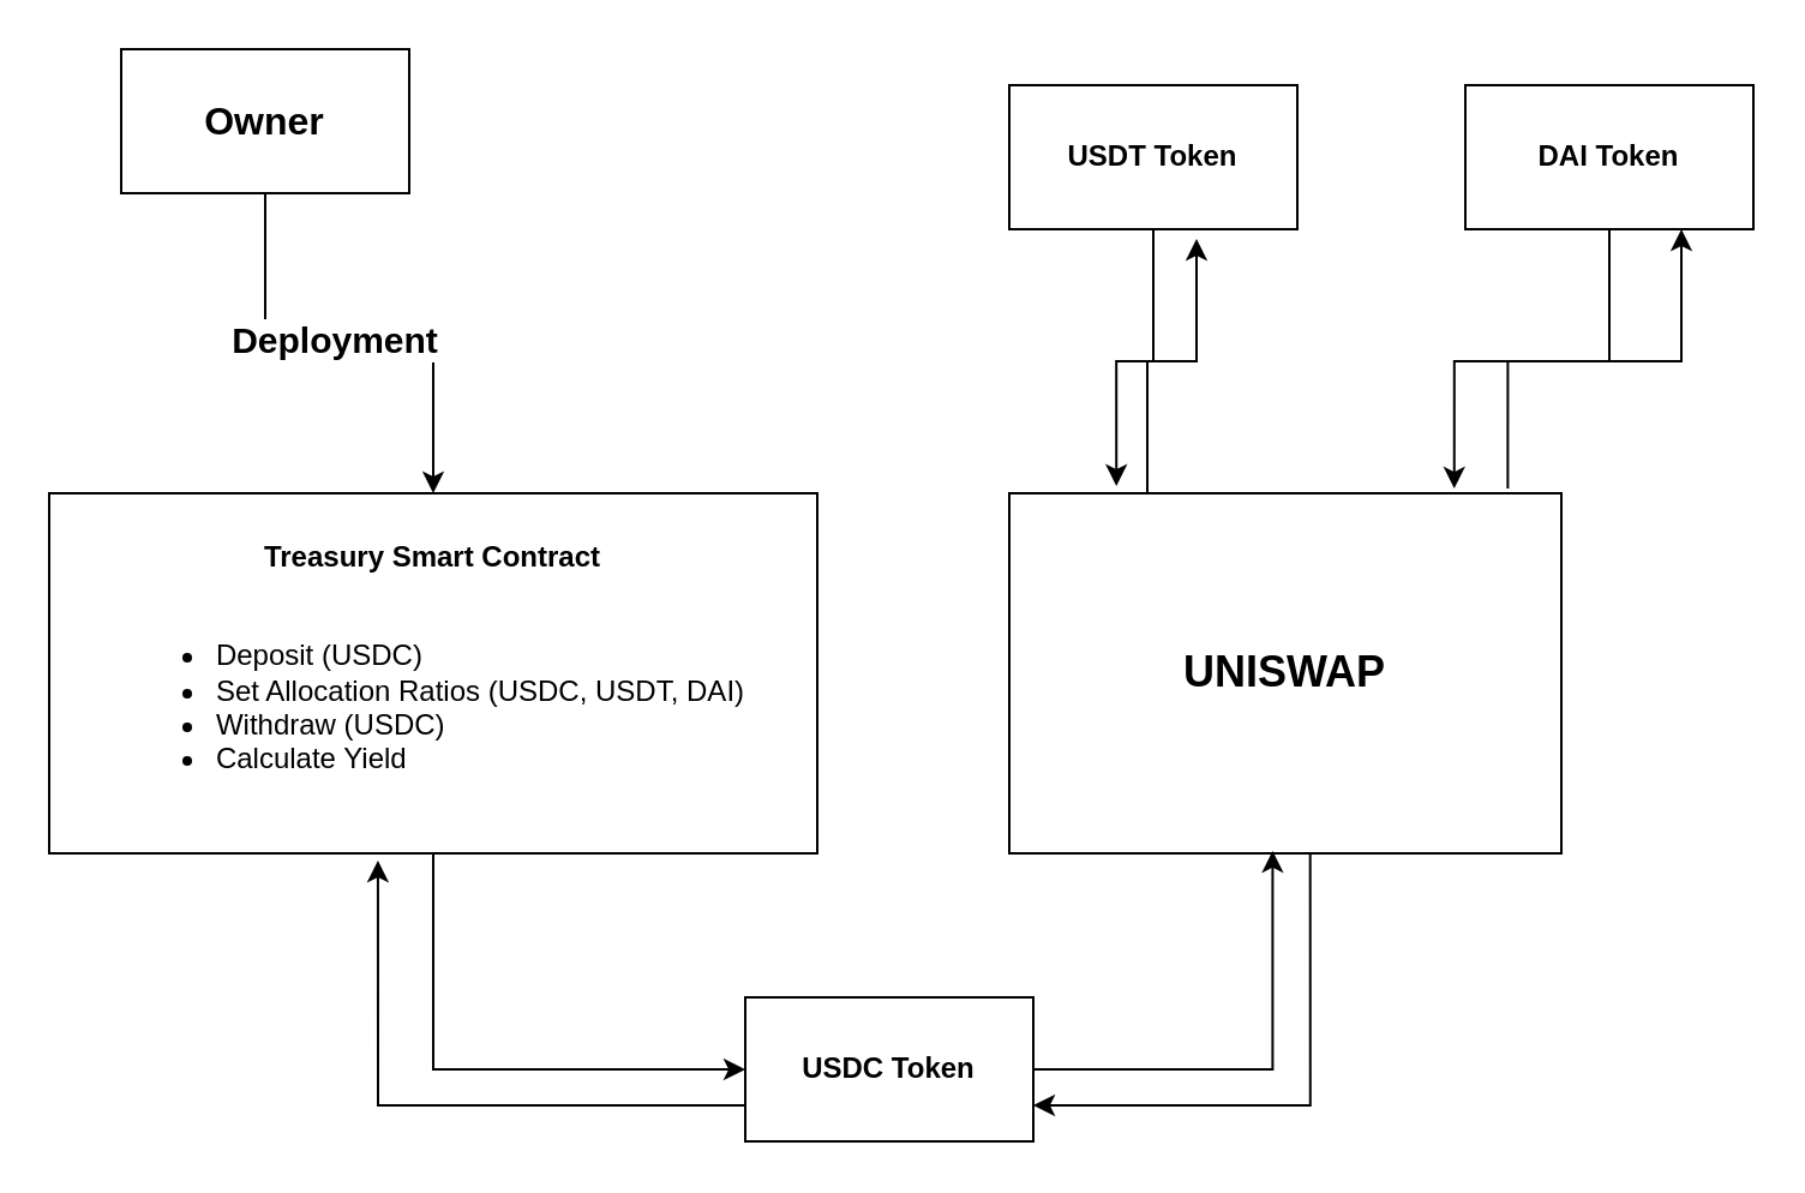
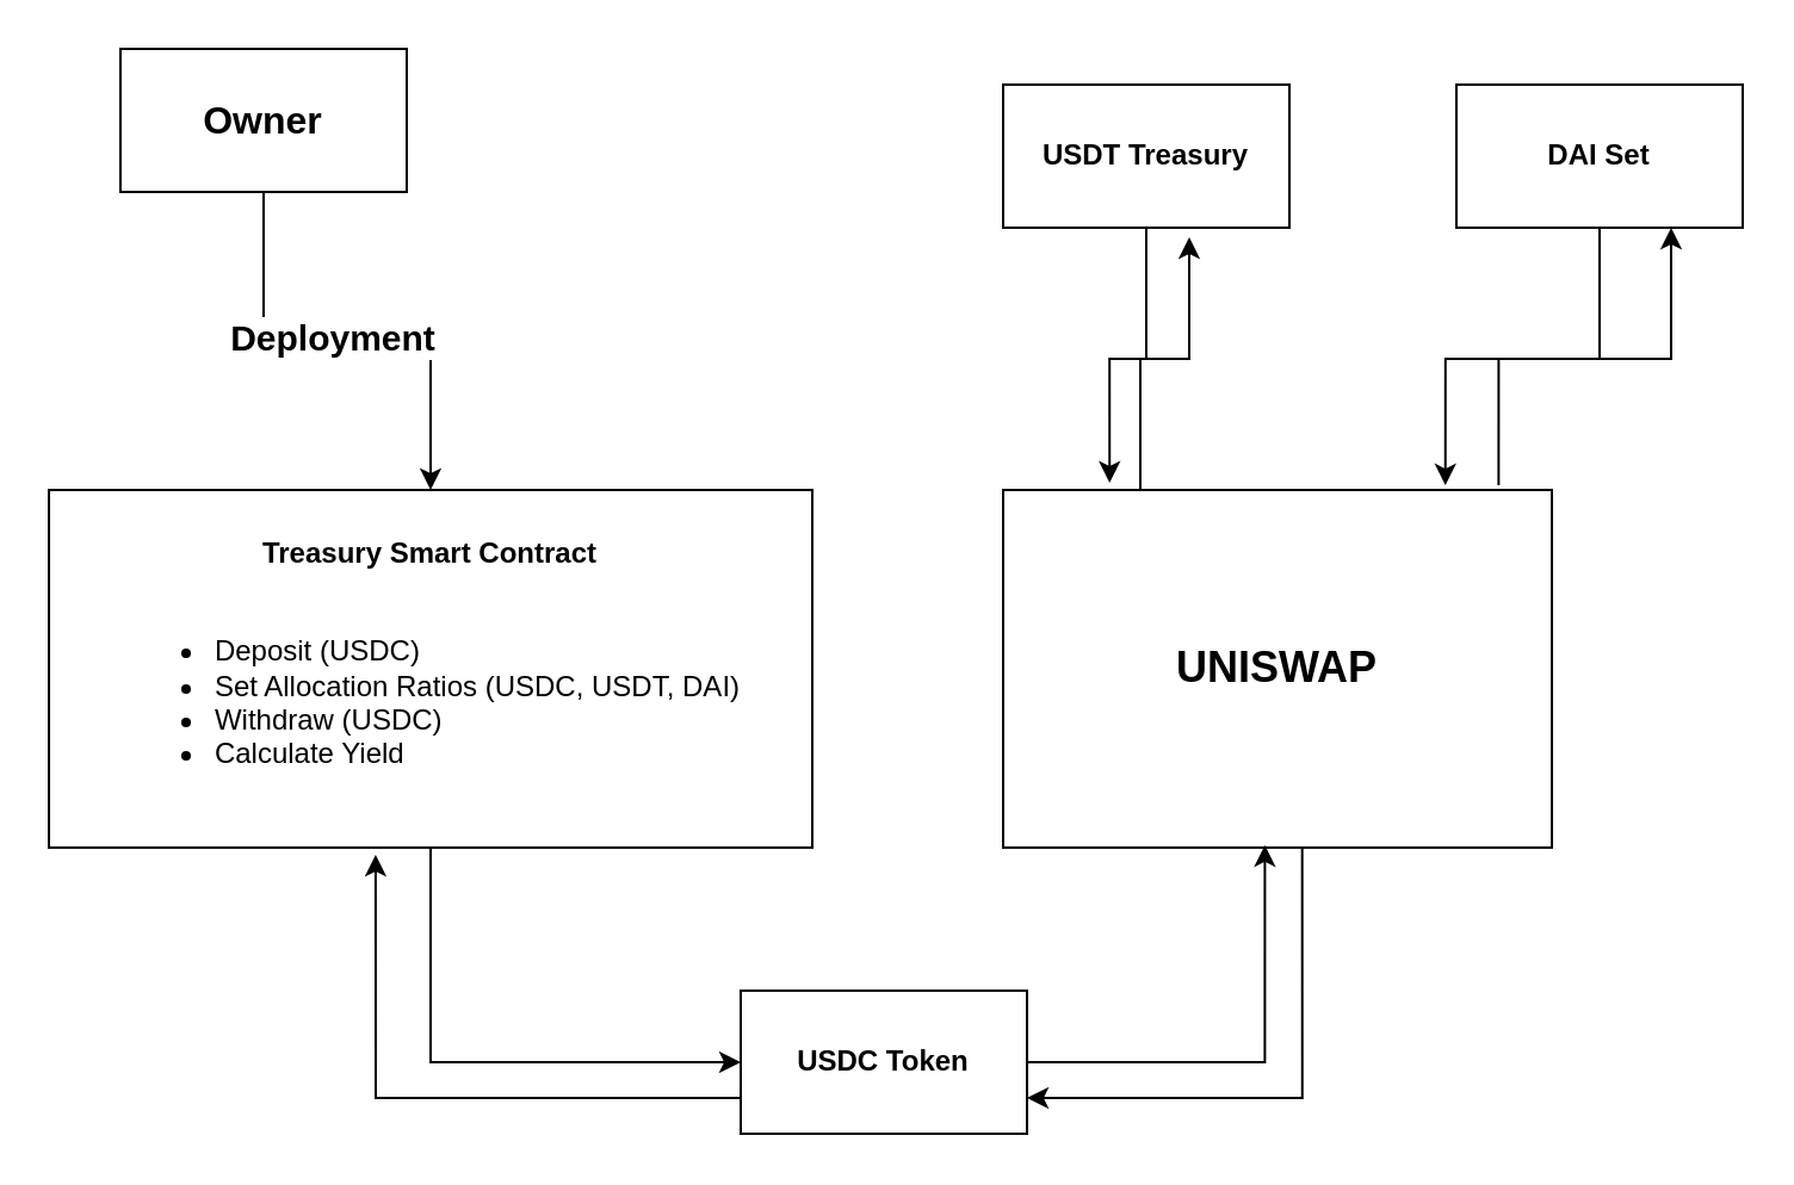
  <mxCell id="0" />
  <mxCell id="1" parent="0" />
  <mxCell id="2" style="edgeStyle=orthogonalEdgeStyle;rounded=0;orthogonalLoop=1;jettySize=auto;html=1;exitX=0.5;exitY=1;exitDx=0;exitDy=0;entryX=0.5;entryY=0;entryDx=0;entryDy=0;" edge="1" parent="1" source="4" target="6"><mxGeometry relative="1" as="geometry" /></mxCell>
  <mxCell id="3" value="&lt;font style=&quot;font-size: 15px;&quot;&gt;&lt;b&gt;Deployment&lt;/b&gt;&lt;/font&gt;" style="edgeLabel;html=1;align=center;verticalAlign=middle;resizable=0;points=[];" connectable="0" vertex="1" parent="2"><mxGeometry x="-0.067" y="2" relative="1" as="geometry"><mxPoint as="offset" /></mxGeometry></mxCell>
  <mxCell id="4" value="&lt;b&gt;&lt;font style=&quot;font-size: 16px;&quot;&gt;Owner&lt;/font&gt;&lt;/b&gt;" style="rounded=0;whiteSpace=wrap;html=1;" vertex="1" parent="1"><mxGeometry x="50" y="20" width="120" height="60" as="geometry" /></mxCell>
  <mxCell id="5" style="edgeStyle=orthogonalEdgeStyle;rounded=0;orthogonalLoop=1;jettySize=auto;html=1;exitX=0.5;exitY=1;exitDx=0;exitDy=0;entryX=0;entryY=0.5;entryDx=0;entryDy=0;" edge="1" parent="1" source="6" target="15"><mxGeometry relative="1" as="geometry" /></mxCell>
  <mxCell id="6" value="&lt;div&gt;&lt;b&gt;Treasury Smart Contract&lt;/b&gt;&lt;/div&gt;&lt;div&gt;&lt;br&gt;&lt;/div&gt;&lt;div align=&quot;left&quot;&gt;&lt;ul&gt;&lt;li&gt;Deposit (USDC)&lt;br&gt;&lt;/li&gt;&lt;li&gt;Set Allocation Ratios (USDC, USDT, DAI)&lt;br&gt;&lt;/li&gt;&lt;li&gt;Withdraw (USDC)&lt;br&gt;&lt;/li&gt;&lt;li&gt;Calculate Yield&lt;br&gt;&lt;/li&gt;&lt;/ul&gt;&lt;/div&gt;" style="rounded=0;whiteSpace=wrap;html=1;" vertex="1" parent="1"><mxGeometry x="20" y="205" width="320" height="150" as="geometry" /></mxCell>
  <mxCell id="7" style="edgeStyle=orthogonalEdgeStyle;rounded=0;orthogonalLoop=1;jettySize=auto;html=1;entryX=0.75;entryY=1;entryDx=0;entryDy=0;exitX=0.903;exitY=-0.013;exitDx=0;exitDy=0;exitPerimeter=0;" edge="1" parent="1" source="9" target="11"><mxGeometry relative="1" as="geometry"><mxPoint x="650" y="195" as="sourcePoint" /></mxGeometry></mxCell>
  <mxCell id="8" style="edgeStyle=orthogonalEdgeStyle;rounded=0;orthogonalLoop=1;jettySize=auto;html=1;entryX=1;entryY=0.75;entryDx=0;entryDy=0;exitX=0.545;exitY=0.993;exitDx=0;exitDy=0;exitPerimeter=0;" edge="1" parent="1" source="9" target="15"><mxGeometry relative="1" as="geometry" /></mxCell>
  <mxCell id="9" value="&lt;b&gt;&lt;font style=&quot;font-size: 18px;&quot;&gt;UNISWAP&lt;/font&gt;&lt;/b&gt;" style="rounded=0;whiteSpace=wrap;html=1;" vertex="1" parent="1"><mxGeometry x="420" y="205" width="230" height="150" as="geometry" /></mxCell>
- <mxCell id="10" value="&lt;b&gt;USDT Token&lt;br&gt;&lt;/b&gt;" style="rounded=0;whiteSpace=wrap;html=1;" vertex="1" parent="1"><mxGeometry x="420" y="35" width="120" height="60" as="geometry" /></mxCell>
- <mxCell id="11" value="&lt;b&gt;DAI Token&lt;br&gt;&lt;/b&gt;" style="rounded=0;whiteSpace=wrap;html=1;" vertex="1" parent="1"><mxGeometry x="610" y="35" width="120" height="60" as="geometry" /></mxCell>
+ <mxCell id="10" value="&lt;b&gt;USDT Treasury&lt;br&gt;&lt;/b&gt;" style="rounded=0;whiteSpace=wrap;html=1;" vertex="1" parent="1"><mxGeometry x="420" y="35" width="120" height="60" as="geometry" /></mxCell>
+ <mxCell id="11" value="&lt;b&gt;DAI Set&lt;br&gt;&lt;/b&gt;" style="rounded=0;whiteSpace=wrap;html=1;" vertex="1" parent="1"><mxGeometry x="610" y="35" width="120" height="60" as="geometry" /></mxCell>
  <mxCell id="12" style="edgeStyle=orthogonalEdgeStyle;rounded=0;orthogonalLoop=1;jettySize=auto;html=1;exitX=0.5;exitY=1;exitDx=0;exitDy=0;entryX=0.194;entryY=-0.02;entryDx=0;entryDy=0;entryPerimeter=0;" edge="1" parent="1" source="10" target="9"><mxGeometry relative="1" as="geometry" /></mxCell>
  <mxCell id="13" style="edgeStyle=orthogonalEdgeStyle;rounded=0;orthogonalLoop=1;jettySize=auto;html=1;exitX=0.25;exitY=0;exitDx=0;exitDy=0;entryX=0.65;entryY=1.067;entryDx=0;entryDy=0;entryPerimeter=0;" edge="1" parent="1" source="9" target="10"><mxGeometry relative="1" as="geometry" /></mxCell>
  <mxCell id="14" style="edgeStyle=orthogonalEdgeStyle;rounded=0;orthogonalLoop=1;jettySize=auto;html=1;entryX=0.806;entryY=-0.013;entryDx=0;entryDy=0;entryPerimeter=0;" edge="1" parent="1" source="11" target="9"><mxGeometry relative="1" as="geometry" /></mxCell>
  <mxCell id="15" value="&lt;b&gt;USDC Token&lt;br&gt;&lt;/b&gt;" style="rounded=0;whiteSpace=wrap;html=1;" vertex="1" parent="1"><mxGeometry x="310" y="415" width="120" height="60" as="geometry" /></mxCell>
  <mxCell id="16" style="edgeStyle=orthogonalEdgeStyle;rounded=0;orthogonalLoop=1;jettySize=auto;html=1;exitX=0;exitY=0.75;exitDx=0;exitDy=0;entryX=0.428;entryY=1.02;entryDx=0;entryDy=0;entryPerimeter=0;" edge="1" parent="1" source="15" target="6"><mxGeometry relative="1" as="geometry" /></mxCell>
  <mxCell id="17" style="edgeStyle=orthogonalEdgeStyle;rounded=0;orthogonalLoop=1;jettySize=auto;html=1;exitX=1;exitY=0.5;exitDx=0;exitDy=0;entryX=0.477;entryY=0.993;entryDx=0;entryDy=0;entryPerimeter=0;" edge="1" parent="1" source="15" target="9"><mxGeometry relative="1" as="geometry" /></mxCell>
